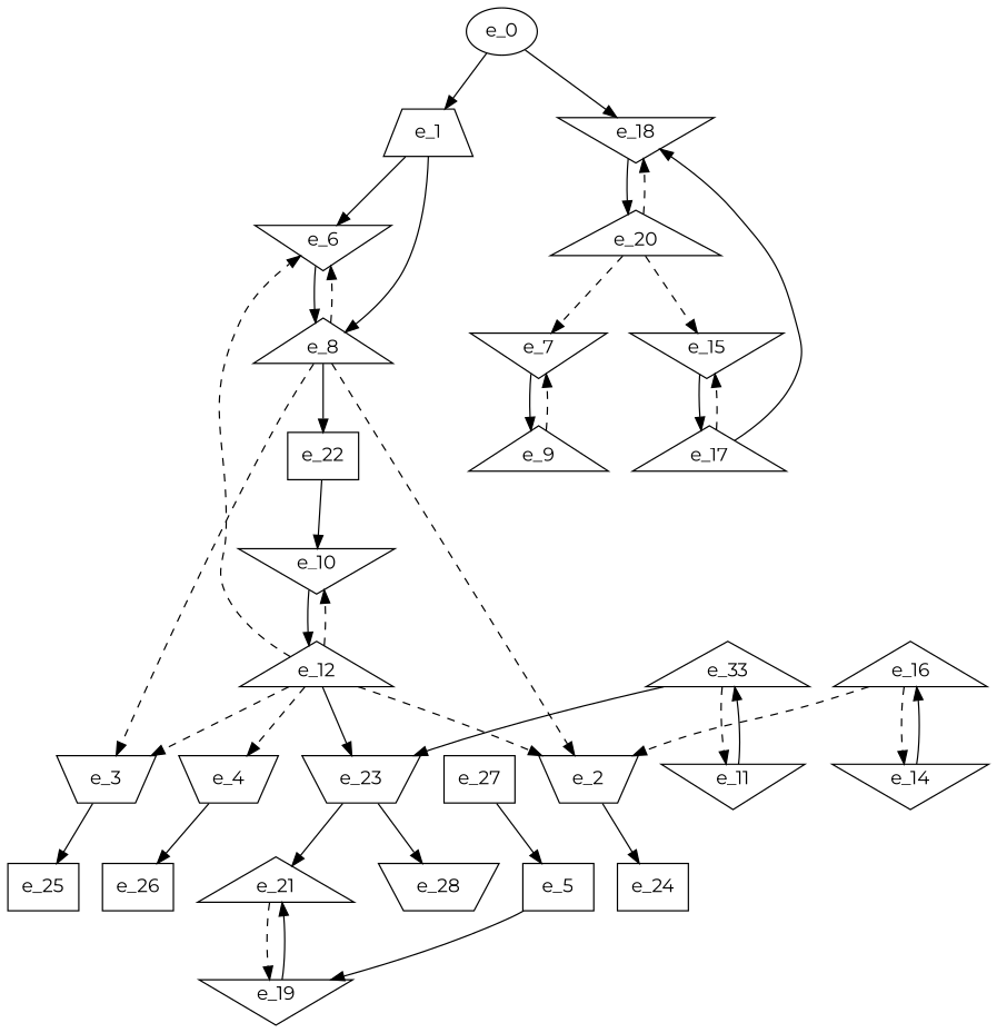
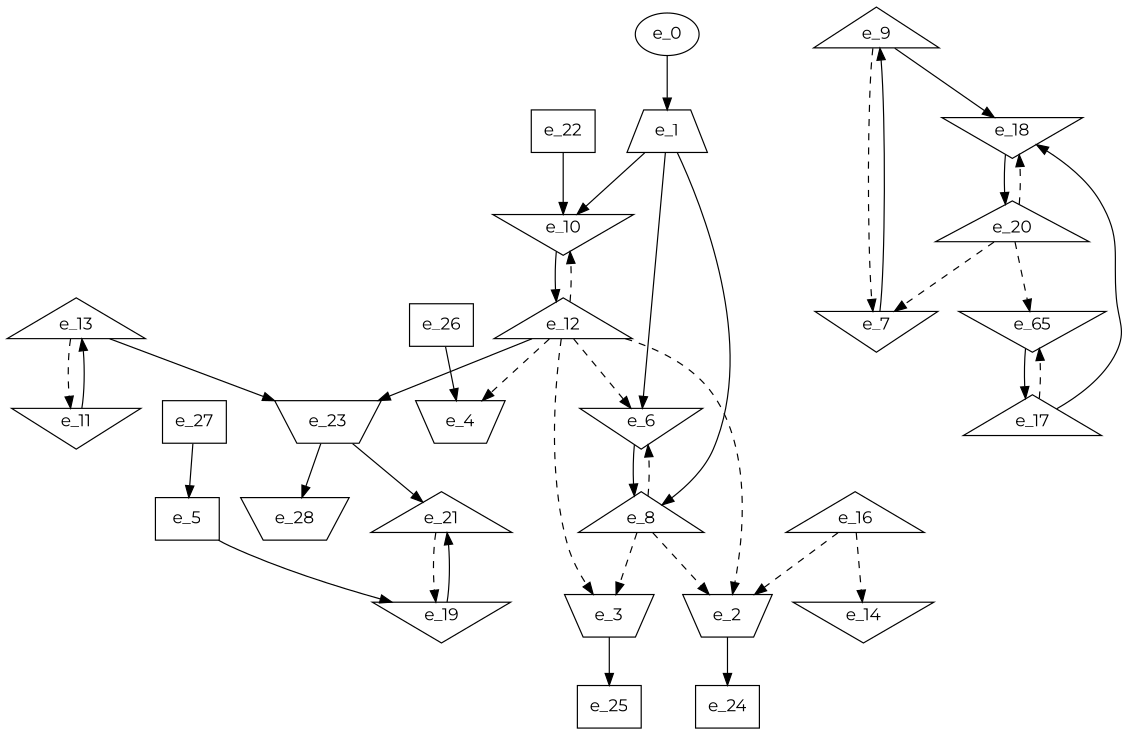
  digraph {
    fontname=Montserrat
    node [fontname=Montserrat shape=invtriangle]
    edge [fontname=Montserrat]
    e_1 [shape=trapezium]
    e_6
    e_10
    e_8 [shape=triangle]
    e_0 [shape=""]
    e_12 [shape=triangle]
    e_16 [shape=triangle]
    e_14
    e_2 [shape=invtrapezium]
    e_24 [shape=dot]
    e_3 [shape=invtrapezium]
    e_25 [shape=dot]
    e_4 [shape=invtrapezium]
    e_26 [shape=dot]
    e_5 [shape=dot]
    e_19
    e_21 [shape=triangle]
    e_22 [shape=dot]
    e_9 [shape=triangle]
    e_7
    e_18
    e_20 [shape=triangle]
    e_23 [shape=invtrapezium]
-   e_13 [shape=triangle label=e_33]
+   e_13 [shape=triangle]
    e_11
    e_28 [shape=invtrapezium]
    e_17 [shape=triangle]
-   e_15
+   e_15 [label=e_65]
    e_27 [shape=dot]
    e_1 -> e_6
+   e_1 -> e_10
    e_1 -> e_8
    e_6 -> e_8
    e_10 -> e_12
    e_8 -> e_6 [style=dashed]
    e_8 -> e_2 [style=dashed]
    e_8 -> e_3 [style=dashed]
-   e_8 -> e_22
    e_0 -> e_1
    e_12 -> e_6 [style=dashed]
    e_12 -> e_10 [style=dashed]
    e_12 -> e_2 [style=dashed]
    e_12 -> e_3 [style=dashed]
    e_12 -> e_4 [style=dashed]
    e_12 -> e_23
    e_16 -> e_14 [style=dashed]
    e_16 -> e_2 [style=dashed]
-   e_14 -> e_16
    e_2 -> e_24
    e_3 -> e_25
-   e_4 -> e_26
+   e_26 -> e_4
    e_5 -> e_19
    e_19 -> e_21
    e_21 -> e_19 [style=dashed]
    e_22 -> e_10
    e_9 -> e_7 [style=dashed]
-   e_0 -> e_18
+   e_9 -> e_18
    e_7 -> e_9
    e_18 -> e_20
    e_20 -> e_7 [style=dashed]
    e_20 -> e_18 [style=dashed]
    e_20 -> e_15 [style=dashed]
    e_23 -> e_21
    e_23 -> e_28
    e_13 -> e_23
    e_13 -> e_11 [style=dashed]
    e_11 -> e_13
    e_17 -> e_18
    e_17 -> e_15 [style=dashed]
    e_15 -> e_17
    e_27 -> e_5
  }
